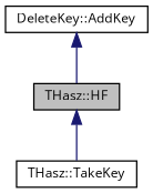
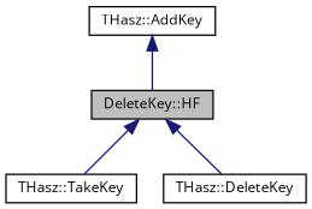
  digraph {
    fontname="Open Sans"
    rankdir=TB
    node [color=black fillcolor=white fontname="Open Sans" fontsize=10 shape=record style=filled]
    edge [color=midnightblue dir=back fontname="Open Sans" fontsize=10 labelfontname=Helvetica labelfontsize=10 style=solid]
-   n1 [fillcolor=grey75 fontcolor=black height=0.2 label="THasz::HF" width=0.4]
+   n1 [fillcolor=grey75 fontcolor=black height=0.2 label="DeleteKey::HF" width=0.4]
    n2 [height=0.2 label="THasz::TakeKey" width=0.4]
-   n4 [height=0.2 label="DeleteKey::AddKey" width=0.4]
+   n3 [height=0.2 label="THasz::DeleteKey" width=0.4]
+   n4 [height=0.2 label="THasz::AddKey" width=0.4]
    n1 -> n2
+   n1 -> n3
    n4 -> n1
  }
